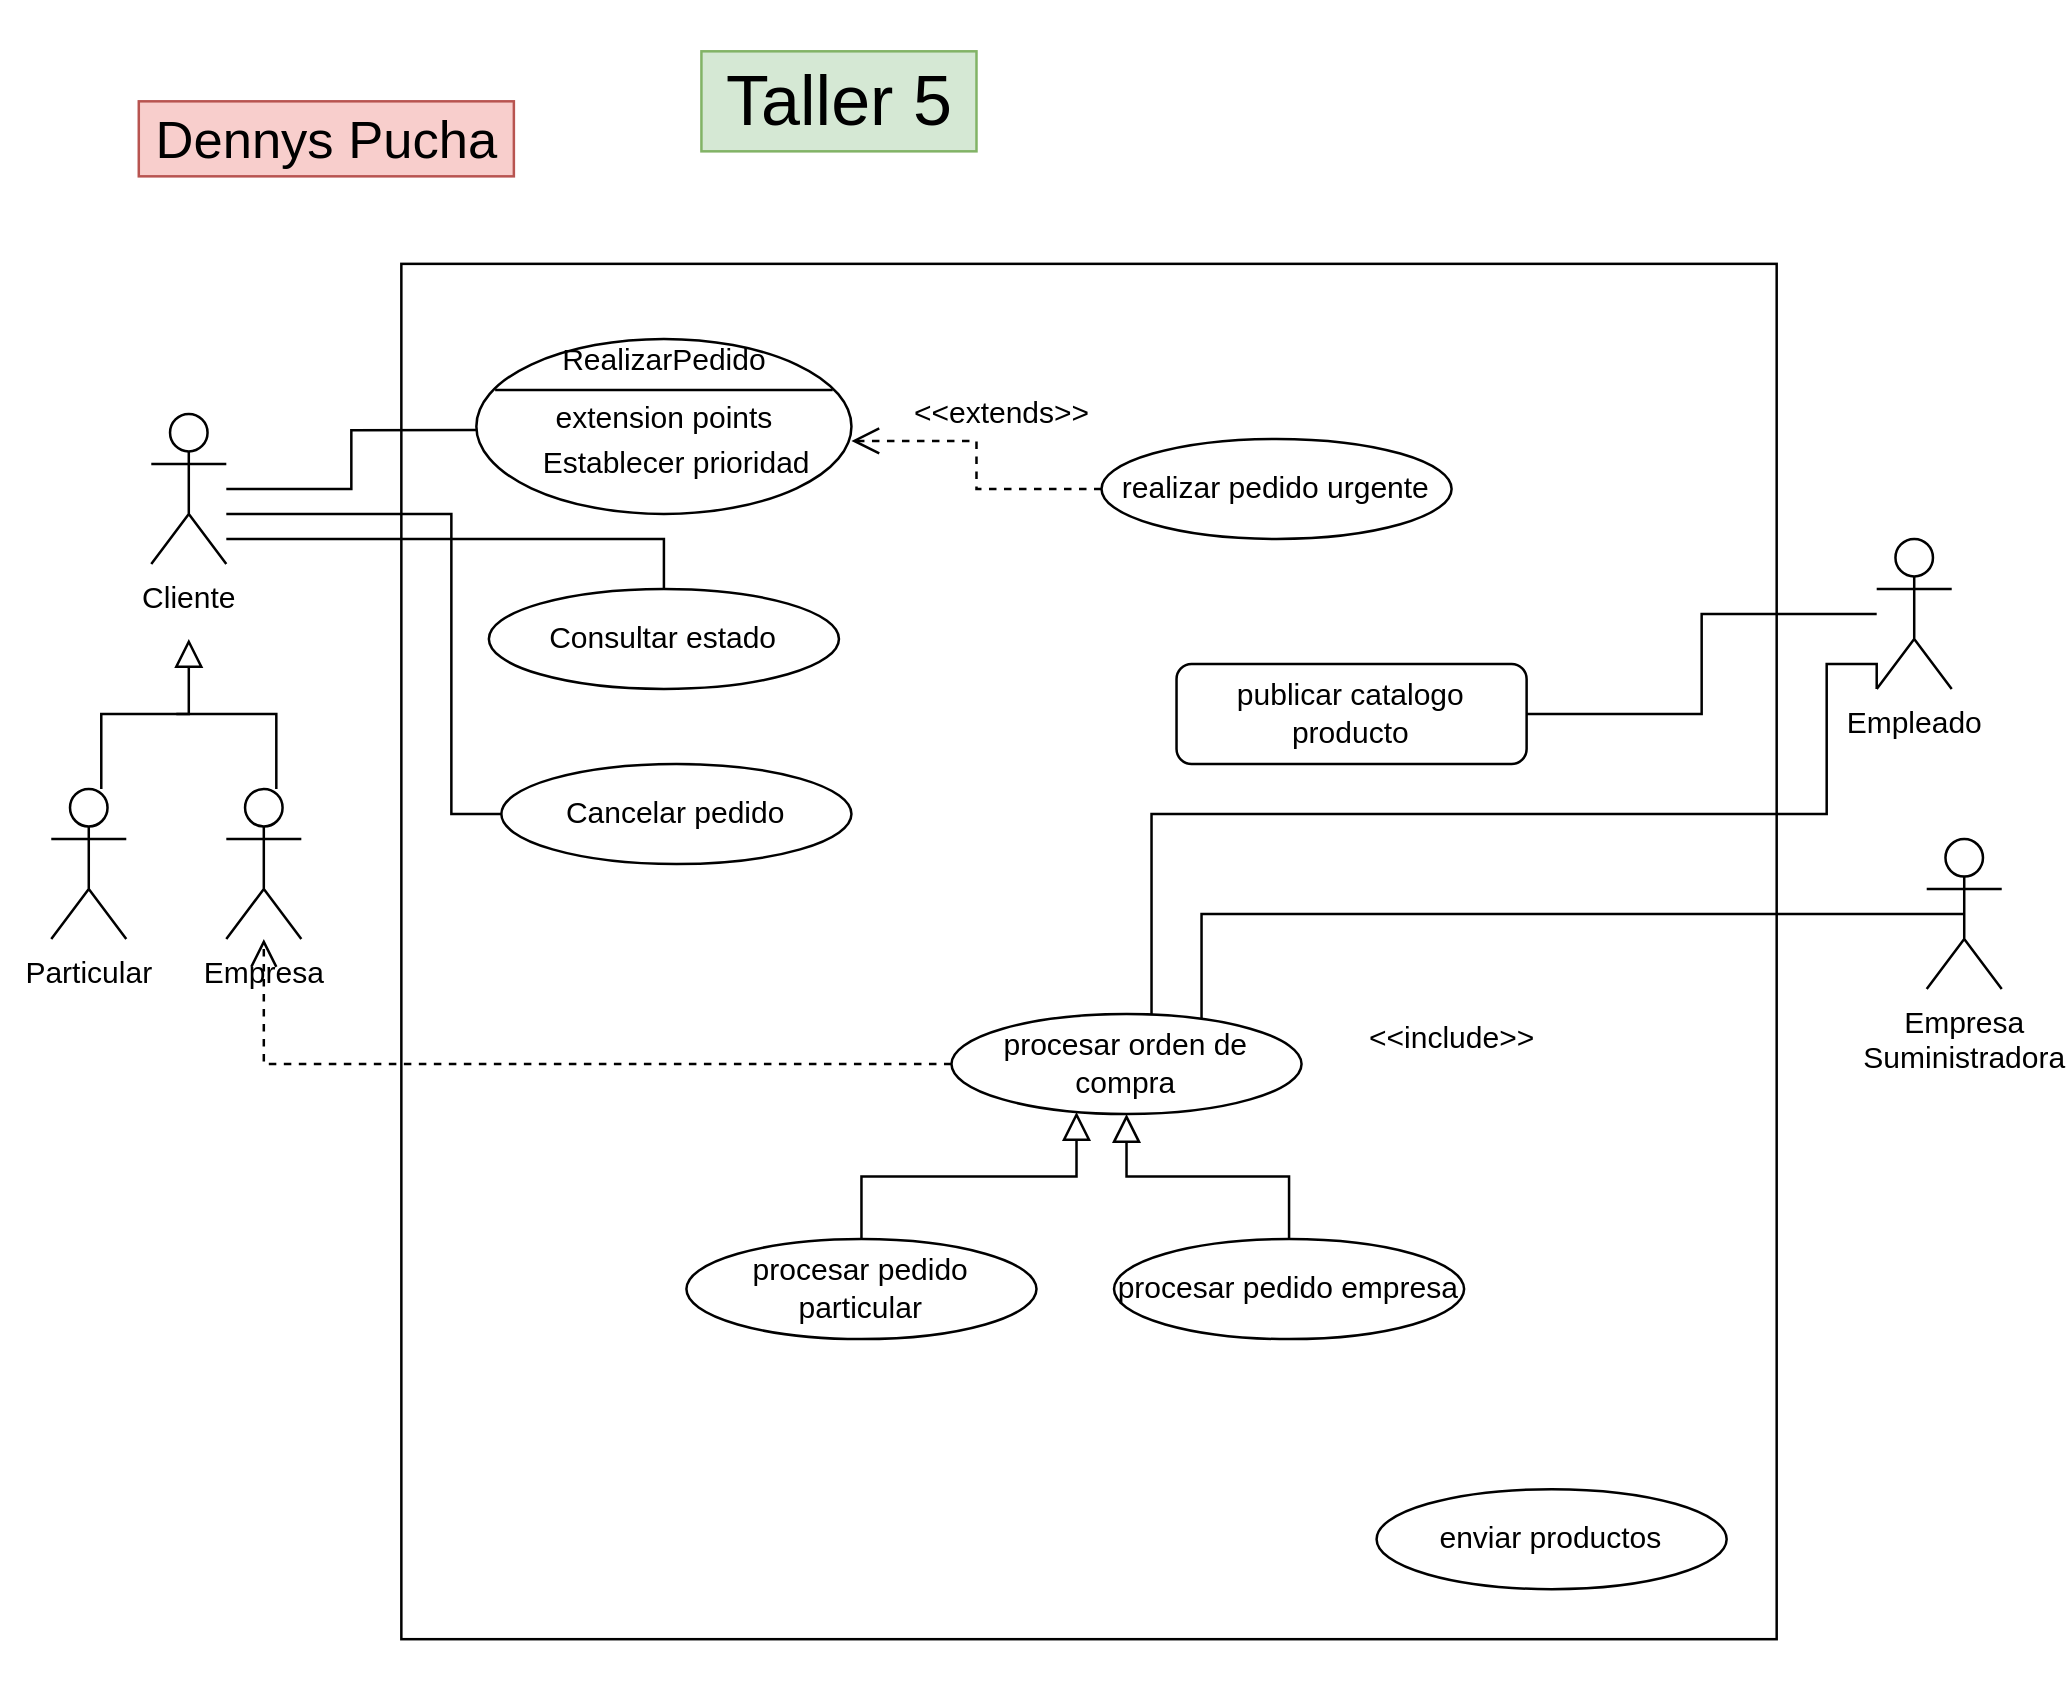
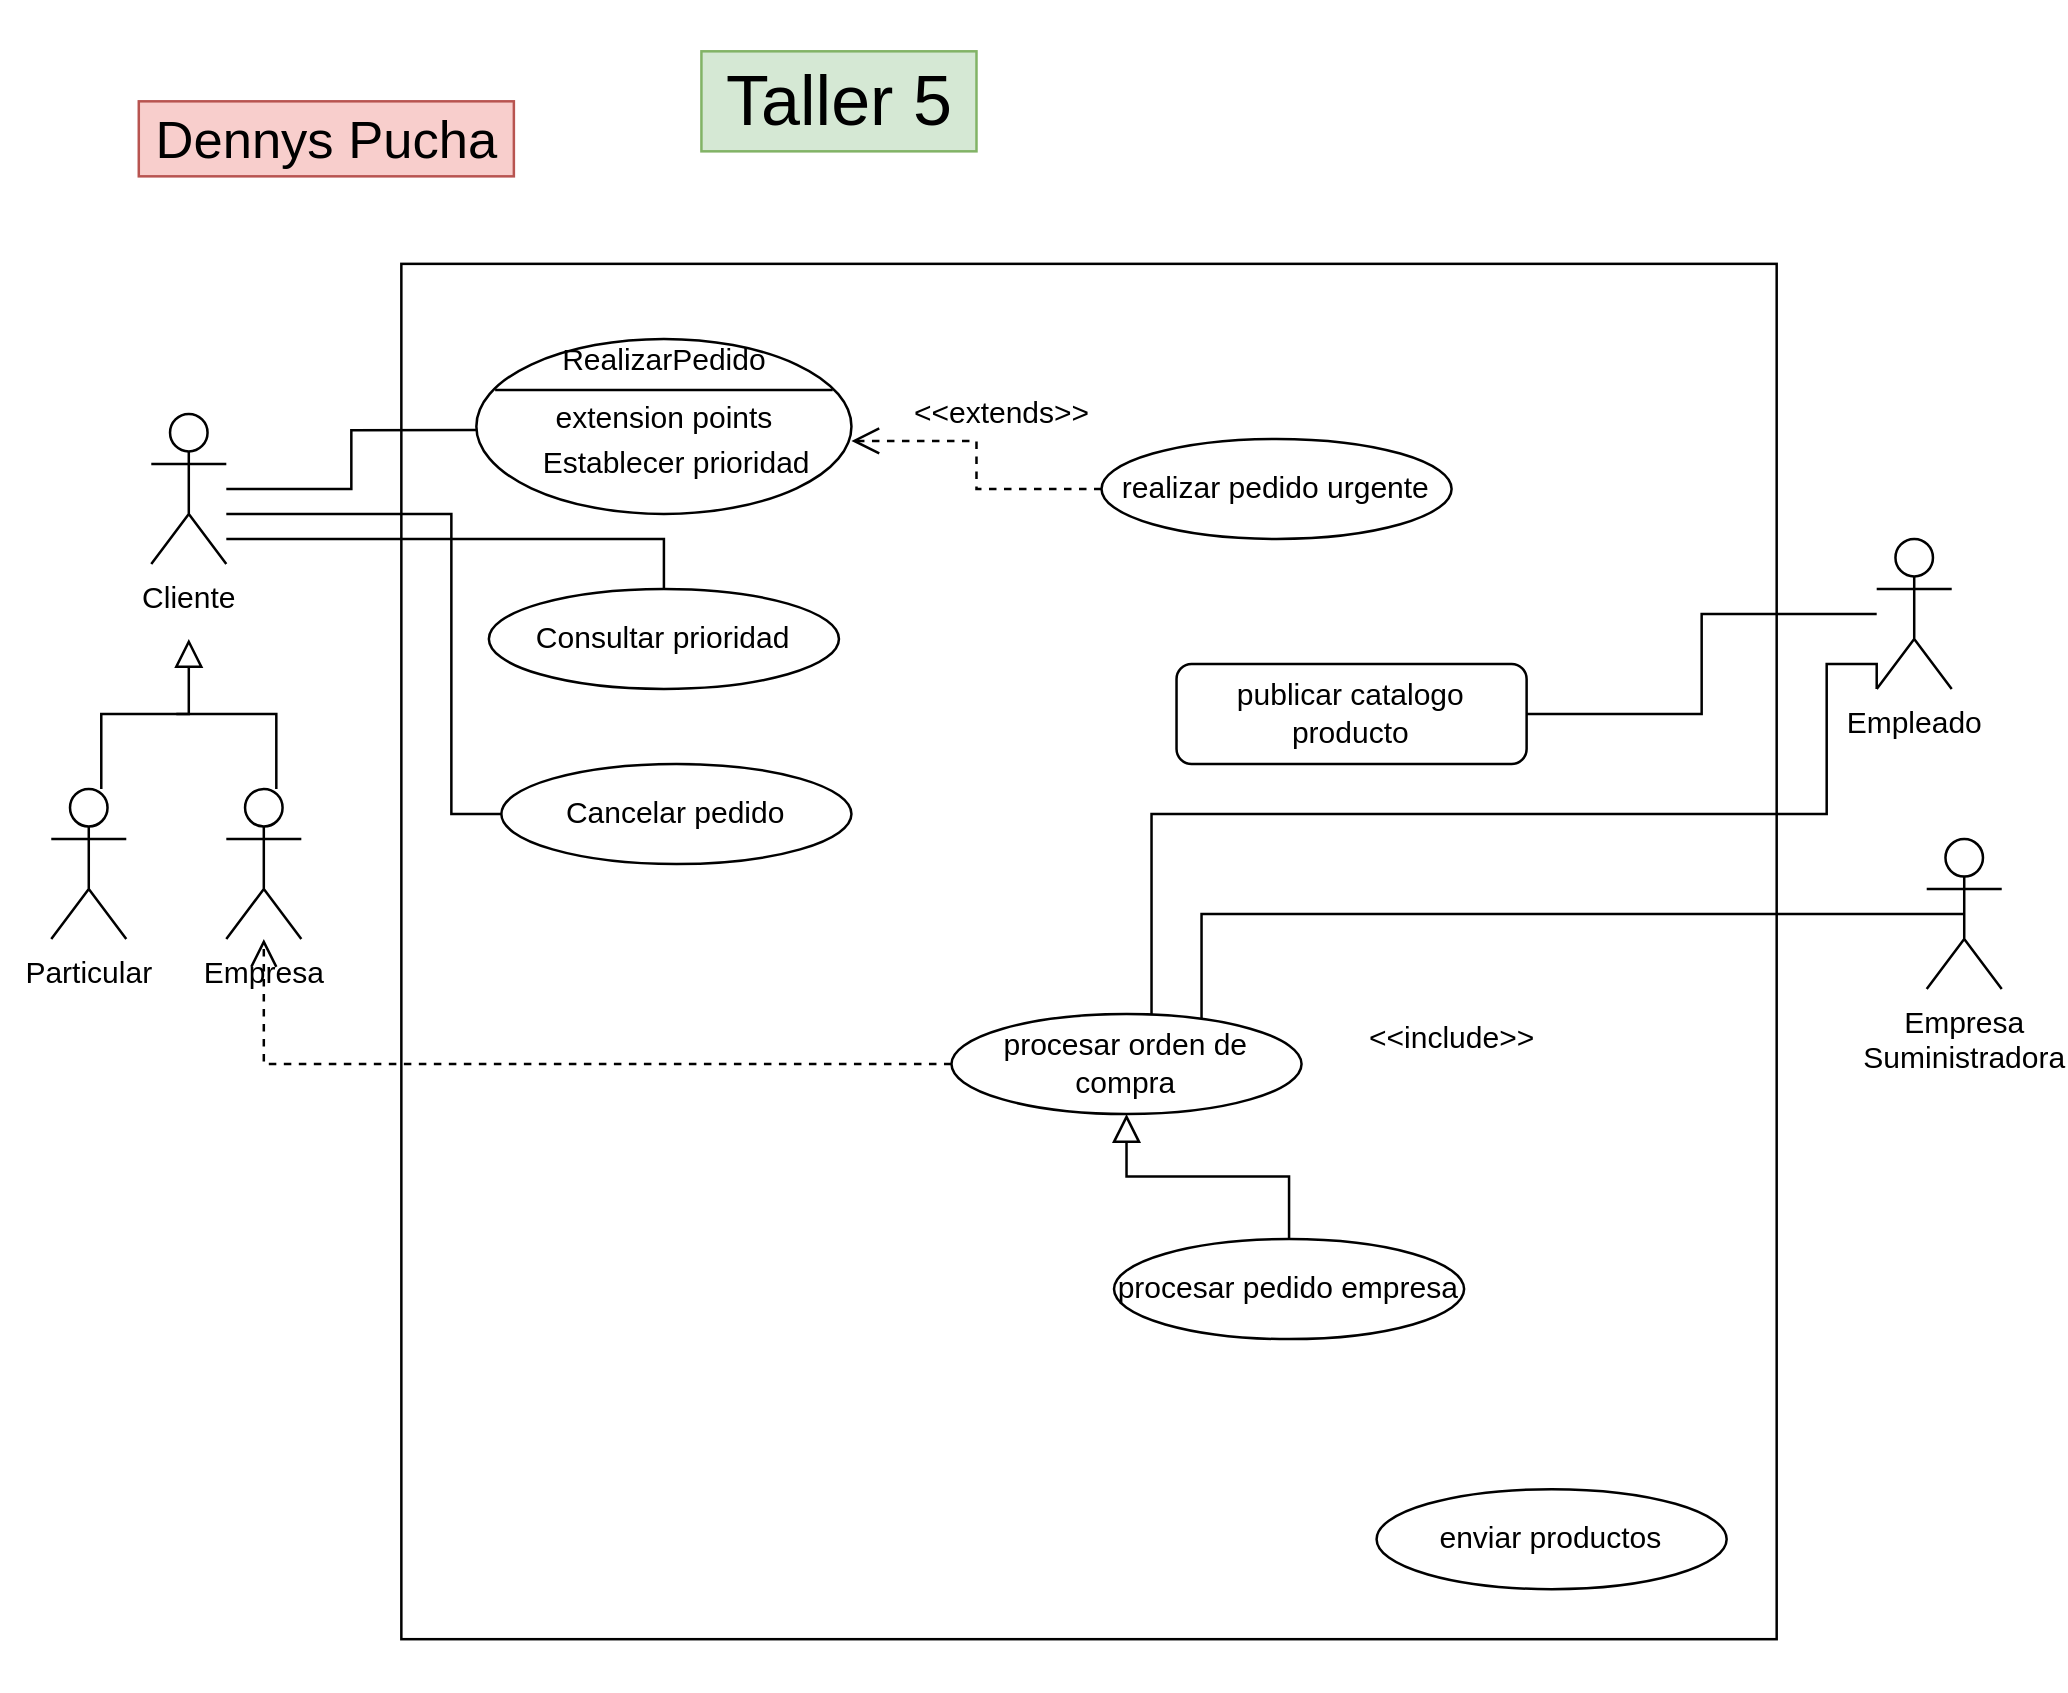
  <mxCell id="0" />
  <mxCell id="1" parent="0" />
  <mxCell id="2" value="" style="whiteSpace=wrap;html=1;aspect=fixed;" vertex="1" parent="1"><mxGeometry x="160" y="105" width="550" height="550" as="geometry" /></mxCell>
  <mxCell id="3" style="edgeStyle=orthogonalEdgeStyle;rounded=0;orthogonalLoop=1;jettySize=auto;html=1;entryX=0;entryY=0.75;entryDx=0;entryDy=0;endArrow=none;endFill=0;endSize=9;" edge="1" parent="1" source="6" target="14"><mxGeometry relative="1" as="geometry" /></mxCell>
  <mxCell id="4" style="edgeStyle=orthogonalEdgeStyle;rounded=0;orthogonalLoop=1;jettySize=auto;html=1;endArrow=none;endFill=0;endSize=9;" edge="1" parent="1" source="6" target="16"><mxGeometry relative="1" as="geometry"><Array as="points"><mxPoint x="265" y="215" /></Array></mxGeometry></mxCell>
  <mxCell id="5" style="edgeStyle=orthogonalEdgeStyle;rounded=0;orthogonalLoop=1;jettySize=auto;html=1;endArrow=none;endFill=0;endSize=9;" edge="1" parent="1" source="6" target="17"><mxGeometry relative="1" as="geometry"><Array as="points"><mxPoint x="180" y="205" /><mxPoint x="180" y="325" /></Array></mxGeometry></mxCell>
  <mxCell id="6" value="Cliente" style="shape=umlActor;verticalLabelPosition=bottom;verticalAlign=top;html=1;outlineConnect=0;" vertex="1" parent="1"><mxGeometry x="60" y="165" width="30" height="60" as="geometry" /></mxCell>
  <mxCell id="7" style="edgeStyle=orthogonalEdgeStyle;rounded=0;orthogonalLoop=1;jettySize=auto;html=1;endArrow=block;endFill=0;endSize=9;" edge="1" parent="1" source="8"><mxGeometry relative="1" as="geometry"><mxPoint x="75" y="255" as="targetPoint" /><Array as="points"><mxPoint x="40" y="285" /><mxPoint x="75" y="285" /></Array></mxGeometry></mxCell>
  <mxCell id="8" value="Particular" style="shape=umlActor;verticalLabelPosition=bottom;verticalAlign=top;html=1;outlineConnect=0;" vertex="1" parent="1"><mxGeometry x="20" y="315" width="30" height="60" as="geometry" /></mxCell>
  <mxCell id="9" style="edgeStyle=orthogonalEdgeStyle;rounded=0;orthogonalLoop=1;jettySize=auto;html=1;endArrow=none;endFill=0;endSize=9;" edge="1" parent="1" source="10"><mxGeometry relative="1" as="geometry"><mxPoint x="70" y="285" as="targetPoint" /><Array as="points"><mxPoint x="110" y="285" /><mxPoint x="80" y="285" /></Array></mxGeometry></mxCell>
  <mxCell id="10" value="Empresa" style="shape=umlActor;verticalLabelPosition=bottom;verticalAlign=top;html=1;outlineConnect=0;" vertex="1" parent="1"><mxGeometry x="90" y="315" width="30" height="60" as="geometry" /></mxCell>
  <mxCell id="11" value="" style="shape=ellipse;container=1;horizontal=1;horizontalStack=0;resizeParent=1;resizeParentMax=0;resizeLast=0;html=1;dashed=0;collapsible=0;" vertex="1" parent="1"><mxGeometry x="190" y="135" width="150" height="70" as="geometry" /></mxCell>
  <mxCell id="12" value="RealizarPedido" style="html=1;strokeColor=none;fillColor=none;align=center;verticalAlign=middle;rotatable=0;" vertex="1" parent="11"><mxGeometry width="150" height="17.5" as="geometry" /></mxCell>
  <mxCell id="13" value="" style="line;strokeWidth=1;fillColor=none;rotatable=0;labelPosition=right;points=[];portConstraint=eastwest;dashed=0;resizeWidth=1;" vertex="1" parent="11"><mxGeometry x="7.5" y="17.5" width="135.0" height="5.833" as="geometry" /></mxCell>
  <mxCell id="14" value="extension points" style="text;html=1;align=center;verticalAlign=middle;rotatable=0;" vertex="1" parent="11"><mxGeometry y="23.333" width="150" height="17.5" as="geometry" /></mxCell>
  <mxCell id="15" value="Establecer prioridad" style="text;html=1;align=left;verticalAlign=middle;rotatable=0;spacingLeft=25;" vertex="1" parent="11"><mxGeometry y="40.833" width="150" height="17.5" as="geometry" /></mxCell>
- <mxCell id="16" value="Consultar estado" style="ellipse;whiteSpace=wrap;html=1;" vertex="1" parent="1"><mxGeometry x="195" y="235" width="140" height="40" as="geometry" /></mxCell>
+ <mxCell id="16" value="Consultar prioridad" style="ellipse;whiteSpace=wrap;html=1;" vertex="1" parent="1"><mxGeometry x="195" y="235" width="140" height="40" as="geometry" /></mxCell>
  <mxCell id="17" value="Cancelar pedido" style="ellipse;whiteSpace=wrap;html=1;" vertex="1" parent="1"><mxGeometry x="200" y="305" width="140" height="40" as="geometry" /></mxCell>
  <mxCell id="18" style="edgeStyle=orthogonalEdgeStyle;rounded=0;orthogonalLoop=1;jettySize=auto;html=1;entryX=1;entryY=0;entryDx=0;entryDy=0;endArrow=open;endFill=0;endSize=9;startArrow=none;startFill=0;dashed=1;" edge="1" parent="1" source="19" target="15"><mxGeometry relative="1" as="geometry"><Array as="points"><mxPoint x="390" y="195" /><mxPoint x="390" y="176" /></Array></mxGeometry></mxCell>
  <mxCell id="19" value="realizar pedido urgente" style="ellipse;whiteSpace=wrap;html=1;" vertex="1" parent="1"><mxGeometry x="440" y="175" width="140" height="40" as="geometry" /></mxCell>
  <mxCell id="20" value="&amp;lt;&amp;lt;extends&amp;gt;&amp;gt;" style="text;html=1;align=center;verticalAlign=middle;resizable=0;points=[];autosize=1;strokeColor=none;fillColor=none;" vertex="1" parent="1"><mxGeometry x="355" y="155" width="90" height="20" as="geometry" /></mxCell>
  <mxCell id="21" style="edgeStyle=orthogonalEdgeStyle;rounded=0;orthogonalLoop=1;jettySize=auto;html=1;startArrow=none;startFill=0;endArrow=open;endFill=0;endSize=9;dashed=1;" edge="1" parent="1" source="24" target="10"><mxGeometry relative="1" as="geometry" /></mxCell>
  <mxCell id="22" style="edgeStyle=orthogonalEdgeStyle;rounded=0;orthogonalLoop=1;jettySize=auto;html=1;entryX=0;entryY=1;entryDx=0;entryDy=0;entryPerimeter=0;startArrow=none;startFill=0;endArrow=none;endFill=0;endSize=9;" edge="1" parent="1" source="24" target="33"><mxGeometry relative="1" as="geometry"><Array as="points"><mxPoint x="460" y="325" /><mxPoint x="730" y="325" /><mxPoint x="730" y="265" /></Array></mxGeometry></mxCell>
  <mxCell id="23" style="edgeStyle=orthogonalEdgeStyle;rounded=0;orthogonalLoop=1;jettySize=auto;html=1;entryX=0.5;entryY=0.5;entryDx=0;entryDy=0;entryPerimeter=0;startArrow=none;startFill=0;endArrow=none;endFill=0;endSize=9;" edge="1" parent="1" source="24" target="34"><mxGeometry relative="1" as="geometry"><Array as="points"><mxPoint x="480" y="365" /></Array></mxGeometry></mxCell>
  <mxCell id="24" value="procesar orden de compra" style="ellipse;whiteSpace=wrap;html=1;" vertex="1" parent="1"><mxGeometry x="380" y="405" width="140" height="40" as="geometry" /></mxCell>
  <mxCell id="25" value="publicar catalogo producto" style="whiteSpace=wrap;html=1;rounded=1;" vertex="1" parent="1"><mxGeometry x="470" y="265" width="140" height="40" as="geometry" /></mxCell>
- <mxCell id="26" style="edgeStyle=orthogonalEdgeStyle;rounded=0;orthogonalLoop=1;jettySize=auto;html=1;startArrow=none;startFill=0;endArrow=block;endFill=0;endSize=9;" edge="1" parent="1" source="27" target="24"><mxGeometry relative="1" as="geometry"><Array as="points"><mxPoint x="344" y="470" /><mxPoint x="430" y="470" /></Array></mxGeometry></mxCell>
- <mxCell id="27" value="procesar pedido particular" style="ellipse;whiteSpace=wrap;html=1;" vertex="1" parent="1"><mxGeometry x="274" y="495" width="140" height="40" as="geometry" /></mxCell>
  <mxCell id="28" style="edgeStyle=orthogonalEdgeStyle;rounded=0;orthogonalLoop=1;jettySize=auto;html=1;entryX=0.5;entryY=1;entryDx=0;entryDy=0;startArrow=none;startFill=0;endArrow=block;endFill=0;endSize=9;" edge="1" parent="1" source="29" target="24"><mxGeometry relative="1" as="geometry"><Array as="points"><mxPoint x="515" y="470" /><mxPoint x="450" y="470" /></Array></mxGeometry></mxCell>
  <mxCell id="29" value="procesar pedido empresa" style="ellipse;whiteSpace=wrap;html=1;" vertex="1" parent="1"><mxGeometry x="445" y="495" width="140" height="40" as="geometry" /></mxCell>
  <mxCell id="30" value="enviar productos" style="ellipse;whiteSpace=wrap;html=1;" vertex="1" parent="1"><mxGeometry x="550" y="595" width="140" height="40" as="geometry" /></mxCell>
  <mxCell id="31" value="&amp;lt;&amp;lt;include&amp;gt;&amp;gt;" style="text;html=1;align=center;verticalAlign=middle;resizable=0;points=[];autosize=1;strokeColor=none;fillColor=none;" vertex="1" parent="1"><mxGeometry x="540" y="405" width="80" height="20" as="geometry" /></mxCell>
  <mxCell id="32" style="edgeStyle=orthogonalEdgeStyle;rounded=0;orthogonalLoop=1;jettySize=auto;html=1;entryX=1;entryY=0.5;entryDx=0;entryDy=0;startArrow=none;startFill=0;endArrow=none;endFill=0;endSize=9;" edge="1" parent="1" source="33" target="25"><mxGeometry relative="1" as="geometry" /></mxCell>
  <mxCell id="33" value="Empleado" style="shape=umlActor;verticalLabelPosition=bottom;verticalAlign=top;html=1;" vertex="1" parent="1"><mxGeometry x="750" y="215" width="30" height="60" as="geometry" /></mxCell>
  <mxCell id="34" value="Empresa &lt;br&gt;Suministradora" style="shape=umlActor;verticalLabelPosition=bottom;verticalAlign=top;html=1;" vertex="1" parent="1"><mxGeometry x="770" y="335" width="30" height="60" as="geometry" /></mxCell>
  <mxCell id="35" value="Dennys Pucha" style="text;html=1;align=center;verticalAlign=middle;resizable=0;points=[];autosize=1;strokeColor=#b85450;fillColor=#f8cecc;fontSize=21;" vertex="1" parent="1"><mxGeometry x="55" y="40" width="150" height="30" as="geometry" /></mxCell>
  <mxCell id="36" value="Taller 5" style="text;html=1;align=center;verticalAlign=middle;resizable=0;points=[];autosize=1;strokeColor=#82b366;fillColor=#d5e8d4;fontSize=28;" vertex="1" parent="1"><mxGeometry x="280" y="20" width="110" height="40" as="geometry" /></mxCell>
